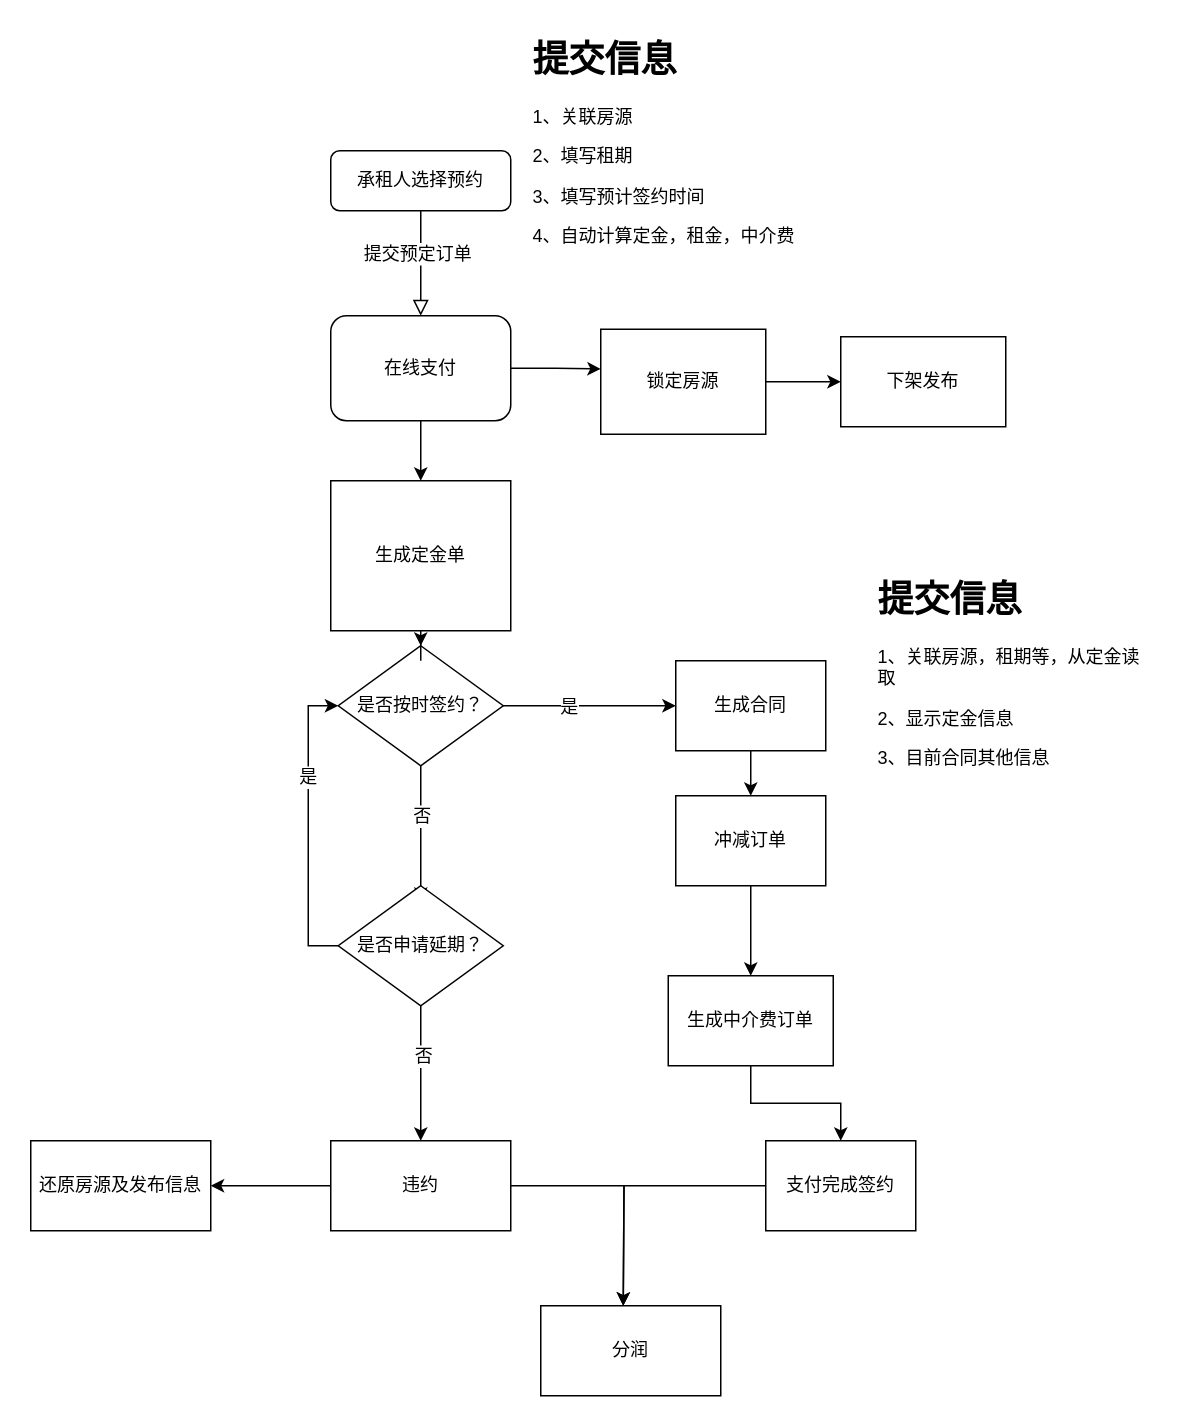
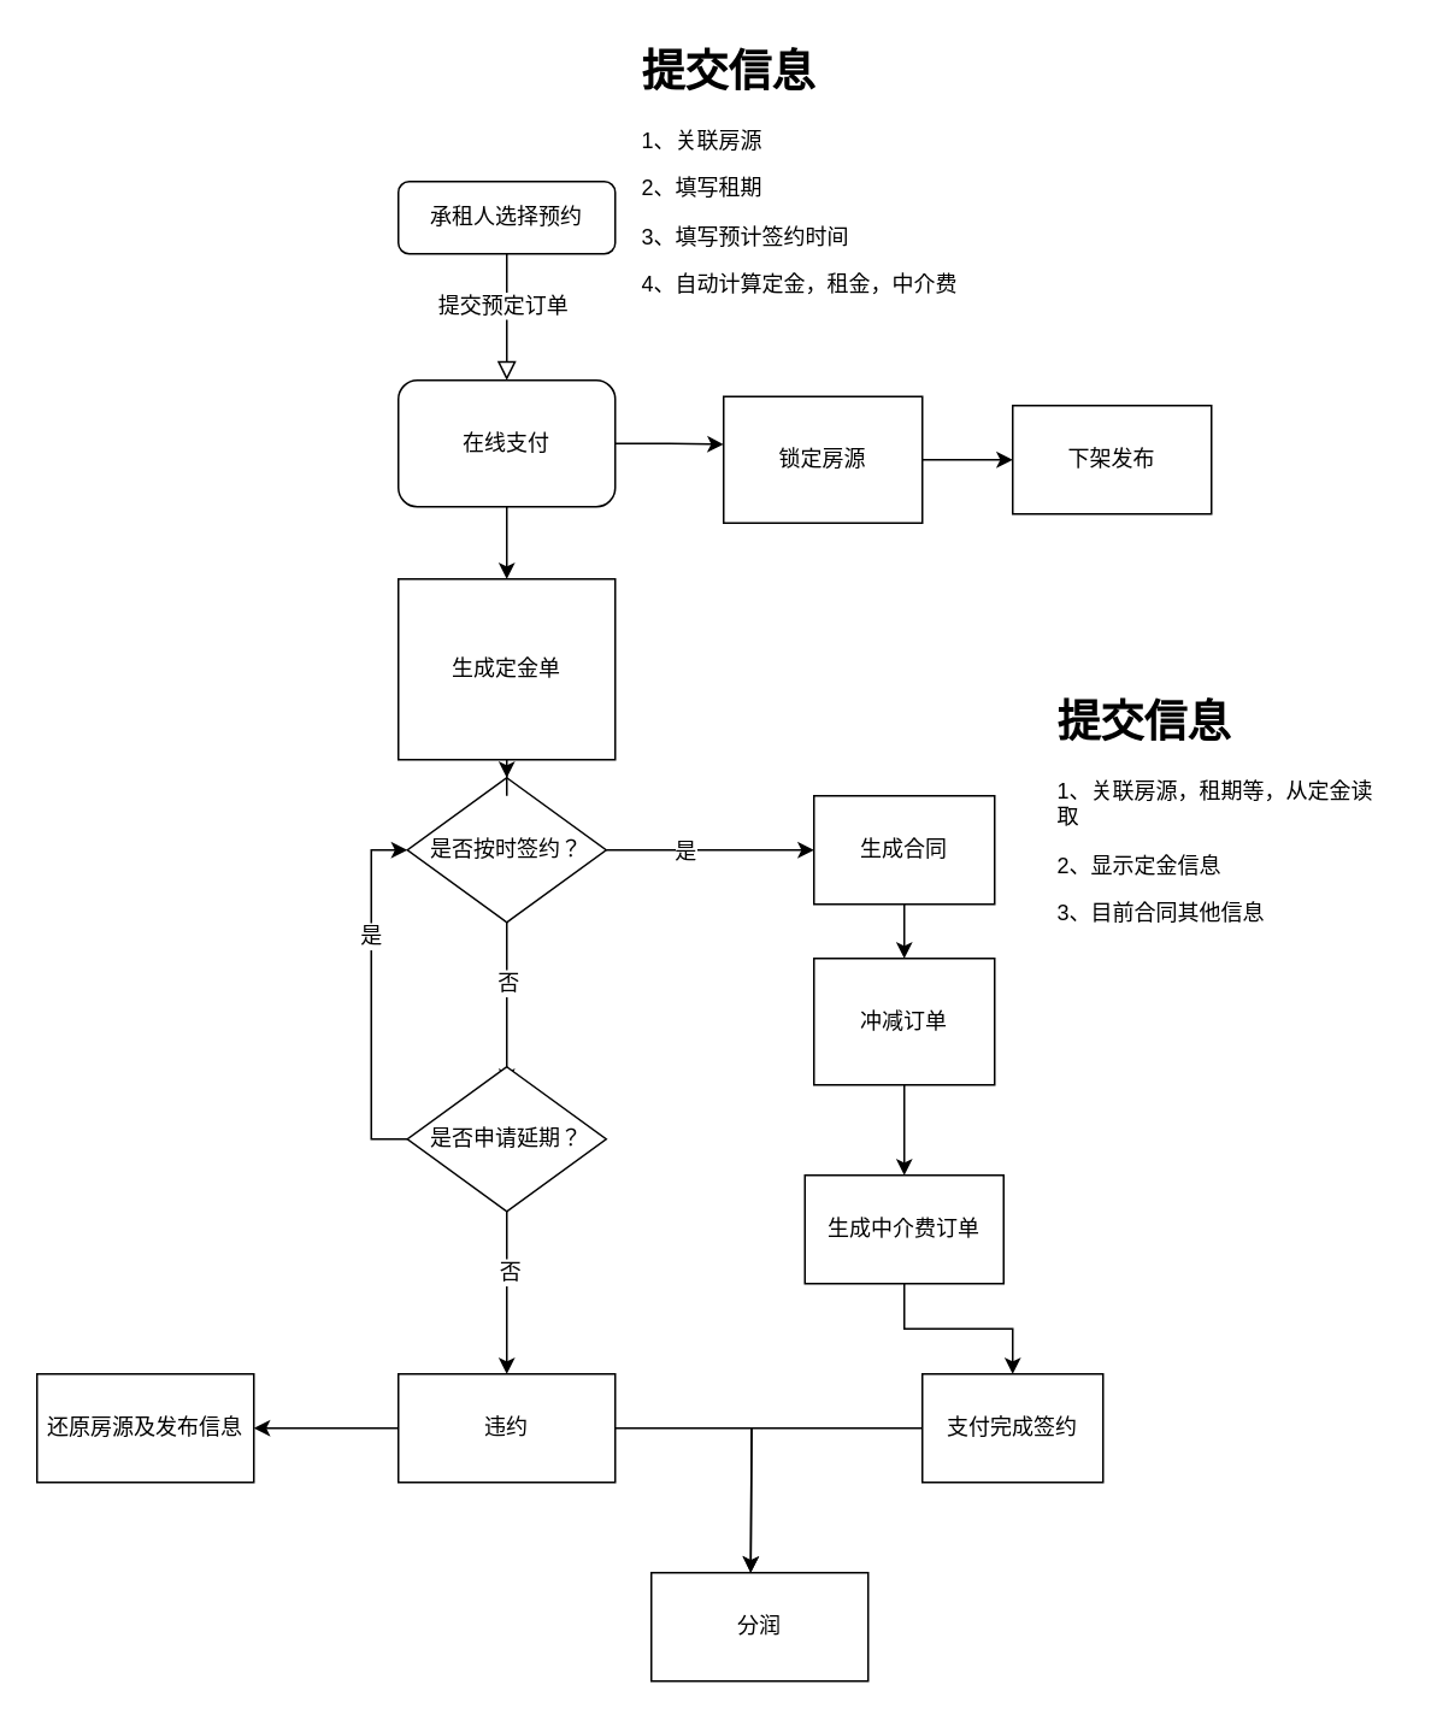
  <mxCell id="0" />
  <mxCell id="1" parent="0" />
  <mxCell id="2" value="" style="rounded=0;html=1;jettySize=auto;orthogonalLoop=1;fontSize=11;endArrow=block;endFill=0;endSize=8;strokeWidth=1;shadow=0;labelBackgroundColor=none;edgeStyle=orthogonalEdgeStyle;entryX=0.5;entryY=0;entryDx=0;entryDy=0;" parent="1" source="4" target="7" edge="1"><mxGeometry relative="1" as="geometry"><mxPoint x="280" y="190" as="targetPoint" /></mxGeometry></mxCell>
  <mxCell id="3" value="提交预定订单" style="text;html=1;align=center;verticalAlign=middle;resizable=0;points=[];labelBackgroundColor=#ffffff;" vertex="1" connectable="0" parent="2"><mxGeometry x="-0.2" y="-3" relative="1" as="geometry"><mxPoint as="offset" /></mxGeometry></mxCell>
  <mxCell id="4" value="承租人选择预约" style="rounded=1;whiteSpace=wrap;html=1;fontSize=12;glass=0;strokeWidth=1;shadow=0;" parent="1" vertex="1"><mxGeometry x="220" y="100" width="120" height="40" as="geometry" /></mxCell>
  <mxCell id="5" style="edgeStyle=orthogonalEdgeStyle;rounded=0;orthogonalLoop=1;jettySize=auto;html=1;entryX=0;entryY=0.378;entryDx=0;entryDy=0;entryPerimeter=0;" edge="1" parent="1" source="7" target="17"><mxGeometry relative="1" as="geometry" /></mxCell>
  <mxCell id="6" style="edgeStyle=orthogonalEdgeStyle;rounded=0;orthogonalLoop=1;jettySize=auto;html=1;entryX=0.5;entryY=0;entryDx=0;entryDy=0;" edge="1" parent="1" source="7" target="20"><mxGeometry relative="1" as="geometry" /></mxCell>
  <mxCell id="7" value="在线支付" style="rounded=1;whiteSpace=wrap;html=1;fontSize=12;glass=0;strokeWidth=1;shadow=0;" parent="1" vertex="1"><mxGeometry x="220" y="210" width="120" height="70" as="geometry" /></mxCell>
  <mxCell id="8" value="&lt;h1&gt;提交信息&lt;/h1&gt;&lt;p&gt;1、关联房源&lt;/p&gt;&lt;p&gt;2、填写租期&lt;/p&gt;&lt;p&gt;3、填写预计签约时间&lt;/p&gt;&lt;p&gt;4、自动计算定金，租金，中介费&lt;/p&gt;&lt;p&gt;&lt;br&gt;&lt;/p&gt;" style="text;html=1;strokeColor=none;fillColor=none;spacing=5;spacingTop=-20;whiteSpace=wrap;overflow=hidden;rounded=0;" vertex="1" parent="1"><mxGeometry x="350" y="20" width="190" height="150" as="geometry" /></mxCell>
  <mxCell id="9" style="edgeStyle=orthogonalEdgeStyle;rounded=0;orthogonalLoop=1;jettySize=auto;html=1;entryX=0;entryY=0.5;entryDx=0;entryDy=0;" edge="1" parent="1" source="13" target="15"><mxGeometry relative="1" as="geometry"><mxPoint x="590" y="420" as="targetPoint" /></mxGeometry></mxCell>
  <mxCell id="10" value="是" style="text;html=1;align=center;verticalAlign=middle;resizable=0;points=[];labelBackgroundColor=#ffffff;" vertex="1" connectable="0" parent="9"><mxGeometry x="-0.249" relative="1" as="geometry"><mxPoint as="offset" /></mxGeometry></mxCell>
  <mxCell id="11" style="edgeStyle=orthogonalEdgeStyle;rounded=0;orthogonalLoop=1;jettySize=auto;html=1;entryX=0.5;entryY=0;entryDx=0;entryDy=0;" edge="1" parent="1" source="13"><mxGeometry relative="1" as="geometry"><mxPoint x="280" y="600" as="targetPoint" /></mxGeometry></mxCell>
  <mxCell id="12" value="否" style="text;html=1;align=center;verticalAlign=middle;resizable=0;points=[];labelBackgroundColor=#ffffff;" vertex="1" connectable="0" parent="11"><mxGeometry x="-0.267" relative="1" as="geometry"><mxPoint as="offset" /></mxGeometry></mxCell>
  <mxCell id="13" value="是否按时签约？" style="rhombus;whiteSpace=wrap;html=1;" vertex="1" parent="1"><mxGeometry x="225" y="430" width="110" height="80" as="geometry" /></mxCell>
  <mxCell id="14" style="edgeStyle=orthogonalEdgeStyle;rounded=0;orthogonalLoop=1;jettySize=auto;html=1;entryX=0.5;entryY=0;entryDx=0;entryDy=0;" edge="1" parent="1" source="15" target="28"><mxGeometry relative="1" as="geometry" /></mxCell>
  <mxCell id="15" value="生成合同" style="rounded=0;whiteSpace=wrap;html=1;" vertex="1" parent="1"><mxGeometry x="450" y="440" width="100" height="60" as="geometry" /></mxCell>
  <mxCell id="16" style="edgeStyle=orthogonalEdgeStyle;rounded=0;orthogonalLoop=1;jettySize=auto;html=1;entryX=0;entryY=0.5;entryDx=0;entryDy=0;" edge="1" parent="1" source="17" target="18"><mxGeometry relative="1" as="geometry" /></mxCell>
  <mxCell id="17" value="锁定房源" style="rounded=0;whiteSpace=wrap;html=1;" vertex="1" parent="1"><mxGeometry x="400" y="219" width="110" height="70" as="geometry" /></mxCell>
  <mxCell id="18" value="下架发布" style="rounded=0;whiteSpace=wrap;html=1;" vertex="1" parent="1"><mxGeometry x="560" y="224" width="110" height="60" as="geometry" /></mxCell>
  <mxCell id="19" style="edgeStyle=orthogonalEdgeStyle;rounded=0;orthogonalLoop=1;jettySize=auto;html=1;entryX=0.5;entryY=0;entryDx=0;entryDy=0;" edge="1" parent="1" source="20" target="13"><mxGeometry relative="1" as="geometry" /></mxCell>
  <mxCell id="20" value="生成定金单" style="rounded=0;whiteSpace=wrap;html=1;" vertex="1" parent="1"><mxGeometry x="220" y="320" width="120" height="100" as="geometry" /></mxCell>
  <mxCell id="21" value="&lt;h1&gt;提交信息&lt;/h1&gt;&lt;p&gt;1、关联房源，租期等，从定金读取&lt;/p&gt;&lt;p&gt;&lt;span&gt;2、显示定金信息&lt;/span&gt;&lt;br&gt;&lt;/p&gt;&lt;p&gt;3、目前合同其他信息&lt;/p&gt;&lt;p&gt;&lt;br&gt;&lt;/p&gt;" style="text;html=1;strokeColor=none;fillColor=none;spacing=5;spacingTop=-20;whiteSpace=wrap;overflow=hidden;rounded=0;" vertex="1" parent="1"><mxGeometry x="580" y="380" width="190" height="150" as="geometry" /></mxCell>
  <mxCell id="22" style="edgeStyle=orthogonalEdgeStyle;rounded=0;orthogonalLoop=1;jettySize=auto;html=1;entryX=0.5;entryY=0;entryDx=0;entryDy=0;" edge="1" parent="1" source="26" target="33"><mxGeometry relative="1" as="geometry" /></mxCell>
  <mxCell id="23" value="否" style="text;html=1;align=center;verticalAlign=middle;resizable=0;points=[];labelBackgroundColor=#ffffff;" vertex="1" connectable="0" parent="22"><mxGeometry x="-0.274" y="1" relative="1" as="geometry"><mxPoint as="offset" /></mxGeometry></mxCell>
  <mxCell id="24" style="edgeStyle=orthogonalEdgeStyle;rounded=0;orthogonalLoop=1;jettySize=auto;html=1;entryX=0;entryY=0.5;entryDx=0;entryDy=0;" edge="1" parent="1" source="26" target="13"><mxGeometry relative="1" as="geometry"><Array as="points"><mxPoint x="205" y="630" /><mxPoint x="205" y="470" /></Array></mxGeometry></mxCell>
  <mxCell id="25" value="是" style="text;html=1;align=center;verticalAlign=middle;resizable=0;points=[];labelBackgroundColor=#ffffff;" vertex="1" connectable="0" parent="24"><mxGeometry x="0.333" y="1" relative="1" as="geometry"><mxPoint as="offset" /></mxGeometry></mxCell>
  <mxCell id="26" value="是否申请延期？" style="rhombus;whiteSpace=wrap;html=1;" vertex="1" parent="1"><mxGeometry x="225" y="590" width="110" height="80" as="geometry" /></mxCell>
  <mxCell id="27" style="edgeStyle=orthogonalEdgeStyle;rounded=0;orthogonalLoop=1;jettySize=auto;html=1;entryX=0.5;entryY=0;entryDx=0;entryDy=0;" edge="1" parent="1" source="28" target="30"><mxGeometry relative="1" as="geometry" /></mxCell>
- <mxCell id="28" value="冲减订单" style="rounded=0;whiteSpace=wrap;html=1;" vertex="1" parent="1"><mxGeometry x="450" y="530" width="100" height="60" as="geometry" /></mxCell>
+ <mxCell id="28" value="冲减订单" style="rounded=0;whiteSpace=wrap;html=1;" vertex="1" parent="1"><mxGeometry x="450" y="530" width="100" height="70" as="geometry" /></mxCell>
  <mxCell id="29" style="edgeStyle=orthogonalEdgeStyle;rounded=0;orthogonalLoop=1;jettySize=auto;html=1;entryX=0.5;entryY=0;entryDx=0;entryDy=0;" edge="1" parent="1" source="30" target="36"><mxGeometry relative="1" as="geometry" /></mxCell>
  <mxCell id="30" value="生成中介费订单" style="rounded=0;whiteSpace=wrap;html=1;" vertex="1" parent="1"><mxGeometry x="445" y="650" width="110" height="60" as="geometry" /></mxCell>
  <mxCell id="31" style="edgeStyle=orthogonalEdgeStyle;rounded=0;orthogonalLoop=1;jettySize=auto;html=1;" edge="1" parent="1" source="33"><mxGeometry relative="1" as="geometry"><mxPoint x="415" y="870" as="targetPoint" /></mxGeometry></mxCell>
  <mxCell id="32" value="" style="edgeStyle=orthogonalEdgeStyle;rounded=0;orthogonalLoop=1;jettySize=auto;html=1;" edge="1" parent="1" source="33" target="34"><mxGeometry relative="1" as="geometry" /></mxCell>
  <mxCell id="33" value="违约" style="rounded=0;whiteSpace=wrap;html=1;" vertex="1" parent="1"><mxGeometry x="220" y="760" width="120" height="60" as="geometry" /></mxCell>
  <mxCell id="34" value="还原房源及发布信息" style="rounded=0;whiteSpace=wrap;html=1;" vertex="1" parent="1"><mxGeometry x="20" y="760" width="120" height="60" as="geometry" /></mxCell>
  <mxCell id="35" style="edgeStyle=orthogonalEdgeStyle;rounded=0;orthogonalLoop=1;jettySize=auto;html=1;entryX=0.5;entryY=0;entryDx=0;entryDy=0;" edge="1" parent="1" source="36"><mxGeometry relative="1" as="geometry"><mxPoint x="415" y="870" as="targetPoint" /></mxGeometry></mxCell>
  <mxCell id="36" value="支付完成签约" style="rounded=0;whiteSpace=wrap;html=1;" vertex="1" parent="1"><mxGeometry x="510" y="760" width="100" height="60" as="geometry" /></mxCell>
  <mxCell id="37" value="分润" style="rounded=0;whiteSpace=wrap;html=1;" vertex="1" parent="1"><mxGeometry x="360" y="870" width="120" height="60" as="geometry" /></mxCell>
